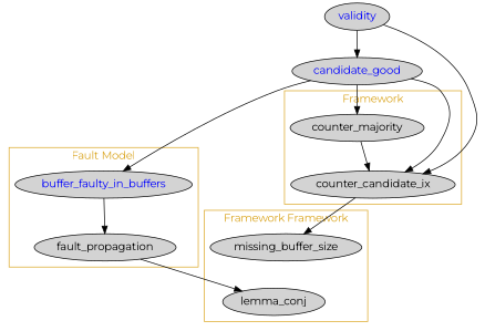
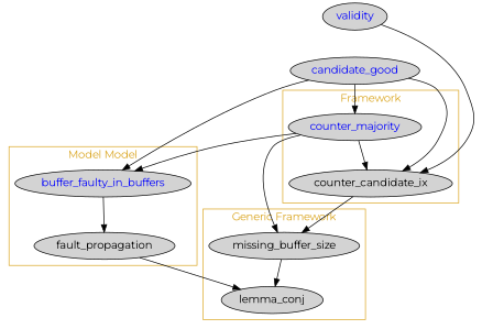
  digraph {
    fontname=Montserrat
    nodesep=0.6
    node [fontname=Montserrat style=filled]
    edge [fontname=Montserrat]
-   n1 [fontcolor=black label=counter_majority]
+   n1 [fontcolor=blue label=counter_majority]
    n2 [label=counter_candidate_ix]
    n3 [fontcolor=blue label=buffer_faulty_in_buffers]
    n4 [label=fault_propagation]
    n5 [label=missing_buffer_size]
    n6 [label=lemma_conj]
    n7 [fontcolor=blue label=validity]
    n8 [fontcolor=blue label=candidate_good]
    subgraph cluster_1 {
      color=goldenrod
      fontcolor=goldenrod
      label=Framework
      n1
      n2
    }
    subgraph cluster_2 {
      color=goldenrod
      fontcolor=goldenrod
-     label="Fault Model"
+     label="Model Model"
      n3
      n4
    }
    subgraph cluster_3 {
      color=goldenrod
      fontcolor=goldenrod
-     label="Framework Framework"
+     label="Generic Framework"
      n5
      n6
    }
    n1 -> n2
+   n1 -> n3
+   n1 -> n5
    n2 -> n5
    n3 -> n4
    n4 -> n6
+   n5 -> n6
    n7 -> n2
    n7 -> n3 [style=invis]
-   n7 -> n8
    n8 -> n1
    n8 -> n2
    n8 -> n3
  }
